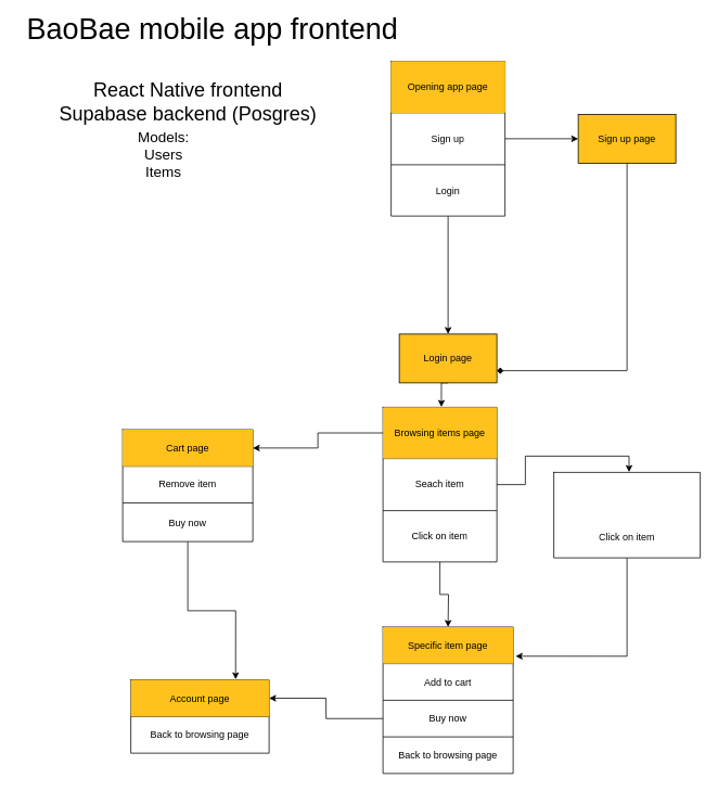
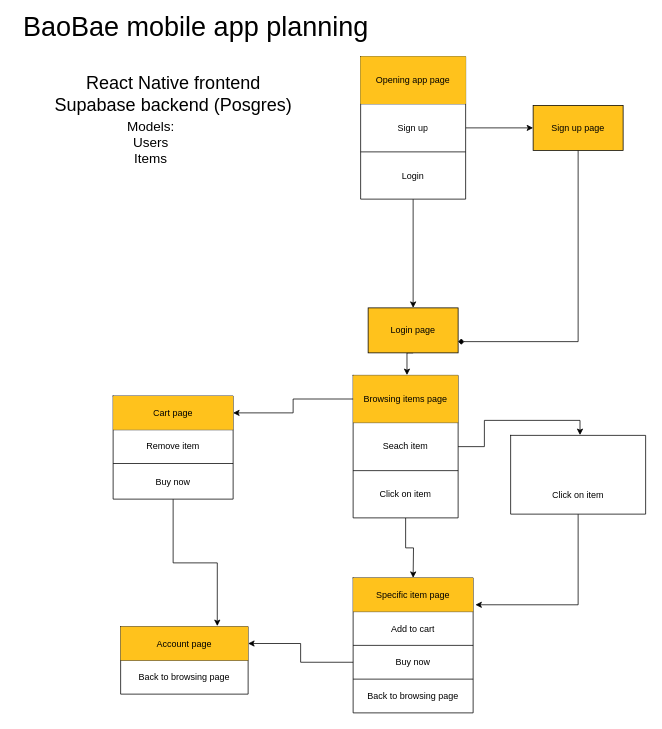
  <mxCell id="0" />
  <mxCell id="1" parent="0" />
  <mxCell id="2" value="" style="edgeStyle=orthogonalEdgeStyle;rounded=0;orthogonalLoop=1;jettySize=auto;html=1;" edge="1" parent="1" source="4" target="12"><mxGeometry relative="1" as="geometry" /></mxCell>
  <mxCell id="3" value="" style="edgeStyle=orthogonalEdgeStyle;rounded=0;orthogonalLoop=1;jettySize=auto;html=1;" edge="1" parent="1" source="4" target="14"><mxGeometry relative="1" as="geometry" /></mxCell>
  <mxCell id="4" value="" style="shape=table;startSize=0;container=1;collapsible=0;childLayout=tableLayout;" vertex="1" parent="1"><mxGeometry x="480" y="75" width="140" height="190" as="geometry" /></mxCell>
  <mxCell id="5" value="" style="shape=partialRectangle;collapsible=0;dropTarget=0;pointerEvents=0;fillColor=#FFD012;top=0;left=0;bottom=0;right=0;points=[[0,0.5],[1,0.5]];portConstraint=eastwest;" vertex="1" parent="4"><mxGeometry width="140" height="63" as="geometry" /></mxCell>
  <mxCell id="6" value="Opening app page" style="shape=partialRectangle;html=1;whiteSpace=wrap;connectable=0;overflow=hidden;fillColor=#FFC21C;top=0;left=0;bottom=0;right=0;" vertex="1" parent="5"><mxGeometry width="140" height="63" as="geometry" /></mxCell>
  <mxCell id="7" value="" style="shape=partialRectangle;collapsible=0;dropTarget=0;pointerEvents=0;fillColor=none;top=0;left=0;bottom=0;right=0;points=[[0,0.5],[1,0.5]];portConstraint=eastwest;" vertex="1" parent="4"><mxGeometry y="63" width="140" height="64" as="geometry" /></mxCell>
  <mxCell id="8" value="Sign up" style="shape=partialRectangle;html=1;whiteSpace=wrap;connectable=0;overflow=hidden;fillColor=none;top=0;left=0;bottom=0;right=0;" vertex="1" parent="7"><mxGeometry width="140" height="64" as="geometry" /></mxCell>
  <mxCell id="9" value="" style="shape=partialRectangle;collapsible=0;dropTarget=0;pointerEvents=0;fillColor=none;top=0;left=0;bottom=0;right=0;points=[[0,0.5],[1,0.5]];portConstraint=eastwest;" vertex="1" parent="4"><mxGeometry y="127" width="140" height="63" as="geometry" /></mxCell>
  <mxCell id="10" value="Login" style="shape=partialRectangle;html=1;whiteSpace=wrap;connectable=0;overflow=hidden;fillColor=none;top=0;left=0;bottom=0;right=0;" vertex="1" parent="9"><mxGeometry width="140" height="63" as="geometry" /></mxCell>
  <mxCell id="11" style="edgeStyle=orthogonalEdgeStyle;rounded=0;orthogonalLoop=1;jettySize=auto;html=1;exitX=0.5;exitY=1;exitDx=0;exitDy=0;entryX=1;entryY=0.75;entryDx=0;entryDy=0;endArrow=diamond;" edge="1" parent="1" source="12" target="14"><mxGeometry relative="1" as="geometry" /></mxCell>
  <mxCell id="12" value="Sign up page" style="whiteSpace=wrap;html=1;startSize=0;fillColor=#FFC21C;" vertex="1" parent="1"><mxGeometry x="710" y="140" width="120" height="60" as="geometry" /></mxCell>
  <mxCell id="13" style="edgeStyle=orthogonalEdgeStyle;rounded=0;orthogonalLoop=1;jettySize=auto;html=1;exitX=0.5;exitY=1;exitDx=0;exitDy=0;entryX=0.513;entryY=-0.007;entryDx=0;entryDy=0;entryPerimeter=0;" edge="1" parent="1" source="14" target="19"><mxGeometry relative="1" as="geometry" /></mxCell>
  <mxCell id="14" value="Login page" style="whiteSpace=wrap;html=1;startSize=0;fillColor=#FFC21C;" vertex="1" parent="1"><mxGeometry x="490" y="410" width="120" height="60" as="geometry" /></mxCell>
- <mxCell id="15" value="&lt;font style=&quot;font-size: 36px&quot;&gt;BaoBae mobile app frontend&lt;/font&gt;" style="text;html=1;align=center;verticalAlign=middle;resizable=0;points=[];autosize=1;strokeColor=none;" vertex="1" parent="1"><mxGeometry y="20" width="480" height="30" as="geometry" x="20" /></mxCell>
+ <mxCell id="15" value="&lt;font style=&quot;font-size: 36px&quot;&gt;BaoBae mobile app planning&lt;/font&gt;" style="text;html=1;align=center;verticalAlign=middle;resizable=0;points=[];autosize=1;strokeColor=none;" vertex="1" parent="1"><mxGeometry y="20" width="480" height="30" as="geometry" x="20" /></mxCell>
  <mxCell id="16" value="&lt;font style=&quot;font-size: 24px&quot;&gt;React Native frontend&lt;br&gt;Supabase backend (Posgres)&lt;/font&gt;" style="text;html=1;align=center;verticalAlign=middle;resizable=0;points=[];autosize=1;strokeColor=none;" vertex="1" parent="1"><mxGeometry x="65" y="105" width="330" height="40" as="geometry" /></mxCell>
  <mxCell id="17" style="edgeStyle=orthogonalEdgeStyle;rounded=0;orthogonalLoop=1;jettySize=auto;html=1;entryX=0.5;entryY=0;entryDx=0;entryDy=0;" edge="1" parent="1" source="18"><mxGeometry relative="1" as="geometry"><mxPoint x="550" y="770" as="targetPoint" /></mxGeometry></mxCell>
  <mxCell id="18" value="" style="shape=table;startSize=0;container=1;collapsible=0;childLayout=tableLayout;" vertex="1" parent="1"><mxGeometry x="470" y="500" width="140" height="190" as="geometry" /></mxCell>
  <mxCell id="19" value="" style="shape=partialRectangle;collapsible=0;dropTarget=0;pointerEvents=0;fillColor=none;top=0;left=0;bottom=0;right=0;points=[[0,0.5],[1,0.5]];portConstraint=eastwest;" vertex="1" parent="18"><mxGeometry width="140" height="63" as="geometry" /></mxCell>
  <mxCell id="20" value="Browsing items page" style="shape=partialRectangle;html=1;whiteSpace=wrap;connectable=0;overflow=hidden;fillColor=#FFC21C;top=0;left=0;bottom=0;right=0;" vertex="1" parent="19"><mxGeometry width="140" height="63" as="geometry" /></mxCell>
  <mxCell id="21" value="" style="shape=partialRectangle;collapsible=0;dropTarget=0;pointerEvents=0;fillColor=none;top=0;left=0;bottom=0;right=0;points=[[0,0.5],[1,0.5]];portConstraint=eastwest;" vertex="1" parent="18"><mxGeometry y="63" width="140" height="64" as="geometry" /></mxCell>
  <mxCell id="22" value="Seach item" style="shape=partialRectangle;html=1;whiteSpace=wrap;connectable=0;overflow=hidden;fillColor=none;top=0;left=0;bottom=0;right=0;" vertex="1" parent="21"><mxGeometry width="140" height="64" as="geometry" /></mxCell>
  <mxCell id="23" value="" style="shape=partialRectangle;collapsible=0;dropTarget=0;pointerEvents=0;fillColor=none;top=0;left=0;bottom=0;right=0;points=[[0,0.5],[1,0.5]];portConstraint=eastwest;" vertex="1" parent="18"><mxGeometry y="127" width="140" height="63" as="geometry" /></mxCell>
  <mxCell id="24" value="Click on item" style="shape=partialRectangle;html=1;whiteSpace=wrap;connectable=0;overflow=hidden;fillColor=none;top=0;left=0;bottom=0;right=0;" vertex="1" parent="23"><mxGeometry width="140" height="63" as="geometry" /></mxCell>
  <mxCell id="25" style="edgeStyle=orthogonalEdgeStyle;rounded=0;orthogonalLoop=1;jettySize=auto;html=1;entryX=0.514;entryY=-0.008;entryDx=0;entryDy=0;entryPerimeter=0;" edge="1" parent="1" source="21" target="28"><mxGeometry relative="1" as="geometry"><mxPoint x="780" y="645" as="targetPoint" /></mxGeometry></mxCell>
  <mxCell id="26" style="edgeStyle=orthogonalEdgeStyle;rounded=0;orthogonalLoop=1;jettySize=auto;html=1;entryX=1.019;entryY=0.797;entryDx=0;entryDy=0;entryPerimeter=0;" edge="1" parent="1" source="27" target="32"><mxGeometry relative="1" as="geometry" /></mxCell>
  <mxCell id="27" value="" style="shape=table;startSize=0;container=1;collapsible=0;childLayout=tableLayout;" vertex="1" parent="1"><mxGeometry x="680" y="580" width="180" height="105" as="geometry" /></mxCell>
  <mxCell id="28" value="" style="shape=partialRectangle;collapsible=0;dropTarget=0;pointerEvents=0;fillColor=none;top=0;left=0;bottom=0;right=0;points=[[0,0.5],[1,0.5]];portConstraint=eastwest;" vertex="1" parent="27"><mxGeometry width="180" height="55" as="geometry" /></mxCell>
  <mxCell id="29" value="" style="shape=partialRectangle;collapsible=0;dropTarget=0;pointerEvents=0;fillColor=none;top=0;left=0;bottom=0;right=0;points=[[0,0.5],[1,0.5]];portConstraint=eastwest;" vertex="1" parent="27"><mxGeometry y="55" width="180" height="50" as="geometry" /></mxCell>
  <mxCell id="30" value="Click on item" style="shape=partialRectangle;html=1;whiteSpace=wrap;connectable=0;overflow=hidden;fillColor=none;top=0;left=0;bottom=0;right=0;" vertex="1" parent="29"><mxGeometry width="180" height="50" as="geometry" /></mxCell>
  <mxCell id="31" value="" style="shape=table;startSize=0;container=1;collapsible=0;childLayout=tableLayout;" vertex="1" parent="1"><mxGeometry x="470" y="770" width="160" height="180" as="geometry" /></mxCell>
  <mxCell id="32" value="" style="shape=partialRectangle;collapsible=0;dropTarget=0;pointerEvents=0;fillColor=none;top=0;left=0;bottom=0;right=0;points=[[0,0.5],[1,0.5]];portConstraint=eastwest;" vertex="1" parent="31"><mxGeometry width="160" height="45" as="geometry" /></mxCell>
  <mxCell id="33" value="&lt;span&gt;Specific item page&lt;/span&gt;" style="shape=partialRectangle;html=1;whiteSpace=wrap;connectable=0;overflow=hidden;fillColor=#FFC21C;top=0;left=0;bottom=0;right=0;" vertex="1" parent="32"><mxGeometry width="160" height="45" as="geometry" /></mxCell>
  <mxCell id="34" value="" style="shape=partialRectangle;collapsible=0;dropTarget=0;pointerEvents=0;fillColor=none;top=0;left=0;bottom=0;right=0;points=[[0,0.5],[1,0.5]];portConstraint=eastwest;" vertex="1" parent="31"><mxGeometry y="45" width="160" height="45" as="geometry" /></mxCell>
  <mxCell id="35" value="Add to cart" style="shape=partialRectangle;html=1;whiteSpace=wrap;connectable=0;overflow=hidden;fillColor=none;top=0;left=0;bottom=0;right=0;" vertex="1" parent="34"><mxGeometry width="160" height="45" as="geometry" /></mxCell>
  <mxCell id="36" value="" style="shape=partialRectangle;collapsible=0;dropTarget=0;pointerEvents=0;fillColor=none;top=0;left=0;bottom=0;right=0;points=[[0,0.5],[1,0.5]];portConstraint=eastwest;" vertex="1" parent="31"><mxGeometry y="90" width="160" height="45" as="geometry" /></mxCell>
  <mxCell id="37" value="Buy now" style="shape=partialRectangle;html=1;whiteSpace=wrap;connectable=0;overflow=hidden;fillColor=none;top=0;left=0;bottom=0;right=0;" vertex="1" parent="36"><mxGeometry width="160" height="45" as="geometry" /></mxCell>
  <mxCell id="38" style="shape=partialRectangle;collapsible=0;dropTarget=0;pointerEvents=0;fillColor=none;top=0;left=0;bottom=0;right=0;points=[[0,0.5],[1,0.5]];portConstraint=eastwest;" vertex="1" parent="31"><mxGeometry y="135" width="160" height="45" as="geometry" /></mxCell>
  <mxCell id="39" value="Back to browsing page" style="shape=partialRectangle;html=1;whiteSpace=wrap;connectable=0;overflow=hidden;fillColor=none;top=0;left=0;bottom=0;right=0;" vertex="1" parent="38"><mxGeometry width="160" height="45" as="geometry" /></mxCell>
  <mxCell id="40" style="edgeStyle=orthogonalEdgeStyle;rounded=0;orthogonalLoop=1;jettySize=auto;html=1;entryX=0.758;entryY=-0.017;entryDx=0;entryDy=0;entryPerimeter=0;" edge="1" parent="1" source="41" target="50"><mxGeometry relative="1" as="geometry" /></mxCell>
  <mxCell id="41" value="" style="shape=table;startSize=0;container=1;collapsible=0;childLayout=tableLayout;" vertex="1" parent="1"><mxGeometry x="150" y="527.5" width="160" height="137.5" as="geometry" /></mxCell>
  <mxCell id="42" value="" style="shape=partialRectangle;collapsible=0;dropTarget=0;pointerEvents=0;fillColor=none;top=0;left=0;bottom=0;right=0;points=[[0,0.5],[1,0.5]];portConstraint=eastwest;" vertex="1" parent="41"><mxGeometry width="160" height="45" as="geometry" /></mxCell>
  <mxCell id="43" value="&lt;span&gt;Cart page&lt;/span&gt;" style="shape=partialRectangle;html=1;whiteSpace=wrap;connectable=0;overflow=hidden;fillColor=#FFC21C;top=0;left=0;bottom=0;right=0;" vertex="1" parent="42"><mxGeometry width="160" height="45" as="geometry" /></mxCell>
  <mxCell id="44" value="" style="shape=partialRectangle;collapsible=0;dropTarget=0;pointerEvents=0;fillColor=none;top=0;left=0;bottom=0;right=0;points=[[0,0.5],[1,0.5]];portConstraint=eastwest;" vertex="1" parent="41"><mxGeometry y="45" width="160" height="45" as="geometry" /></mxCell>
  <mxCell id="45" value="Remove item" style="shape=partialRectangle;html=1;whiteSpace=wrap;connectable=0;overflow=hidden;fillColor=none;top=0;left=0;bottom=0;right=0;" vertex="1" parent="44"><mxGeometry width="160" height="45" as="geometry" /></mxCell>
  <mxCell id="46" value="" style="shape=partialRectangle;collapsible=0;dropTarget=0;pointerEvents=0;fillColor=none;top=0;left=0;bottom=0;right=0;points=[[0,0.5],[1,0.5]];portConstraint=eastwest;" vertex="1" parent="41"><mxGeometry y="90" width="160" height="48" as="geometry" /></mxCell>
  <mxCell id="47" value="Buy now" style="shape=partialRectangle;html=1;whiteSpace=wrap;connectable=0;overflow=hidden;fillColor=none;top=0;left=0;bottom=0;right=0;" vertex="1" parent="46"><mxGeometry width="160" height="48" as="geometry" /></mxCell>
  <mxCell id="48" style="edgeStyle=orthogonalEdgeStyle;rounded=0;orthogonalLoop=1;jettySize=auto;html=1;exitX=0;exitY=0.5;exitDx=0;exitDy=0;" edge="1" parent="1" source="19" target="42"><mxGeometry relative="1" as="geometry" /></mxCell>
  <mxCell id="49" value="" style="shape=table;startSize=0;container=1;collapsible=0;childLayout=tableLayout;" vertex="1" parent="1"><mxGeometry x="160" y="835" width="170" height="90" as="geometry" /></mxCell>
  <mxCell id="50" value="" style="shape=partialRectangle;collapsible=0;dropTarget=0;pointerEvents=0;fillColor=#FFC21C;top=0;left=0;bottom=0;right=0;points=[[0,0.5],[1,0.5]];portConstraint=eastwest;" vertex="1" parent="49"><mxGeometry width="170" height="45" as="geometry" /></mxCell>
  <mxCell id="51" value="Account page" style="shape=partialRectangle;html=1;whiteSpace=wrap;connectable=0;overflow=hidden;fillColor=none;top=0;left=0;bottom=0;right=0;" vertex="1" parent="50"><mxGeometry width="170" height="45" as="geometry" /></mxCell>
  <mxCell id="52" value="" style="shape=partialRectangle;collapsible=0;dropTarget=0;pointerEvents=0;fillColor=none;top=0;left=0;bottom=0;right=0;points=[[0,0.5],[1,0.5]];portConstraint=eastwest;" vertex="1" parent="49"><mxGeometry y="45" width="170" height="45" as="geometry" /></mxCell>
  <mxCell id="53" value="Back to browsing page" style="shape=partialRectangle;html=1;whiteSpace=wrap;connectable=0;overflow=hidden;fillColor=none;top=0;left=0;bottom=0;right=0;" vertex="1" parent="52"><mxGeometry width="170" height="45" as="geometry" /></mxCell>
  <mxCell id="54" style="edgeStyle=orthogonalEdgeStyle;rounded=0;orthogonalLoop=1;jettySize=auto;html=1;entryX=1;entryY=0.5;entryDx=0;entryDy=0;" edge="1" parent="1" source="36" target="50"><mxGeometry relative="1" as="geometry" /></mxCell>
  <mxCell id="55" value="&lt;font style=&quot;font-size: 18px&quot;&gt;Models:&lt;br&gt;Users&lt;br&gt;Items&lt;/font&gt;" style="text;html=1;align=center;verticalAlign=middle;resizable=0;points=[];autosize=1;strokeColor=none;" vertex="1" parent="1"><mxGeometry x="160" y="165" width="80" height="50" as="geometry" /></mxCell>
